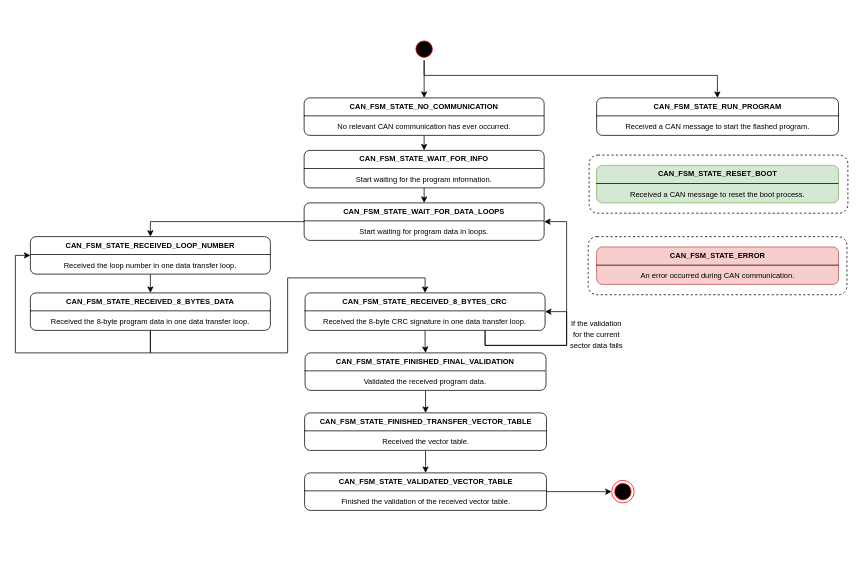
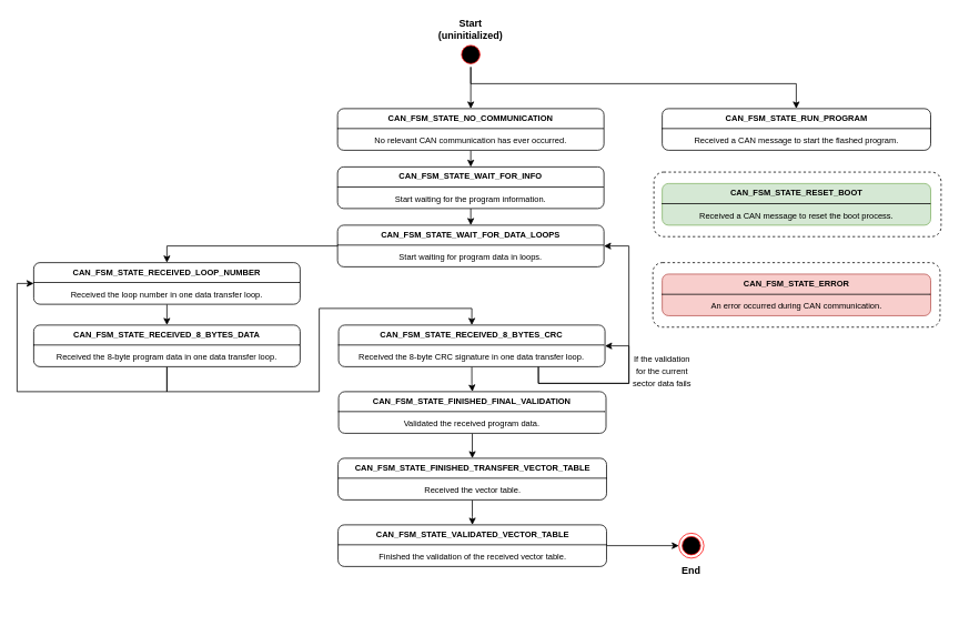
  <mxCell id="0" />
  <mxCell id="1" parent="0" />
  <mxCell id="2" value="" style="rounded=1;whiteSpace=wrap;html=1;dashed=1;" parent="1" vertex="1"><mxGeometry x="785" y="206.25" width="345" height="77.5" as="geometry" /></mxCell>
  <mxCell id="3" value="" style="rounded=1;whiteSpace=wrap;html=1;dashed=1;" parent="1" vertex="1"><mxGeometry x="783.75" y="315" width="345" height="77.5" as="geometry" /></mxCell>
  <mxCell id="4" value="" style="group" parent="1" vertex="1" connectable="0"><mxGeometry x="535" y="20" width="60" height="60" as="geometry" /></mxCell>
  <mxCell id="5" value="" style="ellipse;html=1;shape=startState;fillColor=#000000;strokeColor=#ff0000;" parent="4" vertex="1"><mxGeometry x="15" y="30" width="30" height="30" as="geometry" /></mxCell>
+ <mxCell id="6" value="&lt;b&gt;Start (uninitialized)&lt;/b&gt;" style="text;html=1;align=center;verticalAlign=middle;whiteSpace=wrap;rounded=0;" parent="4" vertex="1"><mxGeometry width="60" height="30" as="geometry" /></mxCell>
  <mxCell id="7" style="edgeStyle=orthogonalEdgeStyle;rounded=0;orthogonalLoop=1;jettySize=auto;html=1;exitX=0.5;exitY=1;exitDx=0;exitDy=0;entryX=0.5;entryY=0;entryDx=0;entryDy=0;" parent="1" source="8" target="10" edge="1"><mxGeometry relative="1" as="geometry" /></mxCell>
  <mxCell id="8" value="&lt;p style=&quot;margin:0px;margin-top:4px;text-align:center;&quot;&gt;&lt;font style=&quot;font-size: 10px;&quot;&gt;&lt;b style=&quot;&quot;&gt;CAN_FSM_STATE_NO_COMMUNICATION&lt;/b&gt;&lt;br&gt;&lt;/font&gt;&lt;/p&gt;&lt;hr size=&quot;1&quot; style=&quot;border-style:solid;&quot;&gt;&lt;div style=&quot;text-align: center; height: 2px;&quot;&gt;&lt;font style=&quot;font-size: 10px;&quot;&gt;No relevant CAN communication has ever occurred.&lt;/font&gt;&lt;/div&gt;" style="verticalAlign=top;align=left;overflow=fill;html=1;whiteSpace=wrap;rounded=1;" parent="1" vertex="1"><mxGeometry x="405" y="130" width="320" height="50" as="geometry" /></mxCell>
  <mxCell id="9" style="edgeStyle=orthogonalEdgeStyle;rounded=0;orthogonalLoop=1;jettySize=auto;html=1;exitX=0.5;exitY=1;exitDx=0;exitDy=0;entryX=0.5;entryY=0;entryDx=0;entryDy=0;" parent="1" source="10" target="12" edge="1"><mxGeometry relative="1" as="geometry" /></mxCell>
  <mxCell id="10" value="&lt;p style=&quot;margin:0px;margin-top:4px;text-align:center;&quot;&gt;&lt;font style=&quot;&quot;&gt;&lt;span style=&quot;font-size: 10px;&quot;&gt;&lt;b&gt;CAN_FSM_STATE_WAIT_FOR_INFO&lt;/b&gt;&lt;/span&gt;&lt;br&gt;&lt;/font&gt;&lt;/p&gt;&lt;hr size=&quot;1&quot; style=&quot;border-style:solid;&quot;&gt;&lt;div style=&quot;text-align: center; height: 2px;&quot;&gt;&lt;font style=&quot;font-size: 10px;&quot;&gt;Start waiting for the program information.&lt;/font&gt;&lt;/div&gt;" style="verticalAlign=top;align=left;overflow=fill;html=1;whiteSpace=wrap;rounded=1;" parent="1" vertex="1"><mxGeometry x="405" y="200" width="320" height="50" as="geometry" /></mxCell>
  <mxCell id="11" style="edgeStyle=orthogonalEdgeStyle;rounded=0;orthogonalLoop=1;jettySize=auto;html=1;exitX=0;exitY=0.5;exitDx=0;exitDy=0;entryX=0.5;entryY=0;entryDx=0;entryDy=0;" parent="1" source="12" target="14" edge="1"><mxGeometry relative="1" as="geometry" /></mxCell>
  <mxCell id="12" value="&lt;p style=&quot;margin:0px;margin-top:4px;text-align:center;&quot;&gt;&lt;font style=&quot;&quot;&gt;&lt;span style=&quot;font-size: 10px;&quot;&gt;&lt;b&gt;CAN_FSM_STATE_WAIT_FOR_DATA_LOOPS&lt;/b&gt;&lt;/span&gt;&lt;br&gt;&lt;/font&gt;&lt;/p&gt;&lt;hr size=&quot;1&quot; style=&quot;border-style:solid;&quot;&gt;&lt;div style=&quot;text-align: center; height: 2px;&quot;&gt;&lt;span style=&quot;font-size: 10px;&quot;&gt;Start waiting for program data in loops.&lt;/span&gt;&lt;/div&gt;" style="verticalAlign=top;align=left;overflow=fill;html=1;whiteSpace=wrap;rounded=1;" parent="1" vertex="1"><mxGeometry x="405" y="270" width="320" height="50" as="geometry" /></mxCell>
  <mxCell id="13" style="edgeStyle=orthogonalEdgeStyle;rounded=0;orthogonalLoop=1;jettySize=auto;html=1;exitX=0.5;exitY=1;exitDx=0;exitDy=0;entryX=0.5;entryY=0;entryDx=0;entryDy=0;" parent="1" source="14" target="17" edge="1"><mxGeometry relative="1" as="geometry" /></mxCell>
  <mxCell id="14" value="&lt;p style=&quot;margin:0px;margin-top:4px;text-align:center;&quot;&gt;&lt;font style=&quot;&quot;&gt;&lt;span style=&quot;font-size: 10px;&quot;&gt;&lt;b&gt;CAN_FSM_STATE_RECEIVED_LOOP_NUMBER&lt;/b&gt;&lt;/span&gt;&lt;br&gt;&lt;/font&gt;&lt;/p&gt;&lt;hr size=&quot;1&quot; style=&quot;border-style:solid;&quot;&gt;&lt;div style=&quot;text-align: center; height: 2px;&quot;&gt;&lt;font style=&quot;font-size: 10px;&quot;&gt;Received the loop number in one data transfer loop.&lt;/font&gt;&lt;/div&gt;" style="verticalAlign=top;align=left;overflow=fill;html=1;whiteSpace=wrap;rounded=1;" parent="1" vertex="1"><mxGeometry x="40" y="315" width="320" height="50" as="geometry" /></mxCell>
  <mxCell id="15" style="edgeStyle=orthogonalEdgeStyle;rounded=0;orthogonalLoop=1;jettySize=auto;html=1;exitX=0.5;exitY=1;exitDx=0;exitDy=0;entryX=0.5;entryY=0;entryDx=0;entryDy=0;" parent="1" source="17" target="20" edge="1"><mxGeometry relative="1" as="geometry"><Array as="points"><mxPoint x="200" y="470" /><mxPoint x="383" y="470" /><mxPoint x="383" y="370" /><mxPoint x="566" y="370" /></Array></mxGeometry></mxCell>
  <mxCell id="16" style="edgeStyle=orthogonalEdgeStyle;rounded=0;orthogonalLoop=1;jettySize=auto;html=1;exitX=0.5;exitY=1;exitDx=0;exitDy=0;entryX=0;entryY=0.5;entryDx=0;entryDy=0;" parent="1" source="17" target="14" edge="1"><mxGeometry relative="1" as="geometry"><Array as="points"><mxPoint x="200" y="470" /><mxPoint x="20" y="470" /><mxPoint x="20" y="340" /></Array></mxGeometry></mxCell>
  <mxCell id="17" value="&lt;p style=&quot;margin:0px;margin-top:4px;text-align:center;&quot;&gt;&lt;font style=&quot;&quot;&gt;&lt;span style=&quot;font-size: 10px;&quot;&gt;&lt;b&gt;CAN_FSM_STATE_RECEIVED_8_BYTES_DATA&lt;/b&gt;&lt;/span&gt;&lt;br&gt;&lt;/font&gt;&lt;/p&gt;&lt;hr size=&quot;1&quot; style=&quot;border-style:solid;&quot;&gt;&lt;div style=&quot;text-align: center; height: 2px;&quot;&gt;&lt;font style=&quot;font-size: 10px;&quot;&gt;Received the 8-byte program data in one data transfer loop.&lt;/font&gt;&lt;/div&gt;" style="verticalAlign=top;align=left;overflow=fill;html=1;whiteSpace=wrap;rounded=1;" parent="1" vertex="1"><mxGeometry x="40" y="390" width="320" height="50" as="geometry" /></mxCell>
  <mxCell id="18" style="edgeStyle=orthogonalEdgeStyle;rounded=0;orthogonalLoop=1;jettySize=auto;html=1;exitX=0.5;exitY=1;exitDx=0;exitDy=0;" parent="1" source="20" target="22" edge="1"><mxGeometry relative="1" as="geometry" /></mxCell>
  <mxCell id="19" style="edgeStyle=orthogonalEdgeStyle;rounded=0;orthogonalLoop=1;jettySize=auto;html=1;exitX=0.75;exitY=1;exitDx=0;exitDy=0;entryX=1;entryY=0.5;entryDx=0;entryDy=0;" parent="1" source="20" target="12" edge="1"><mxGeometry relative="1" as="geometry"><Array as="points"><mxPoint x="646" y="460" /><mxPoint x="755" y="460" /><mxPoint x="755" y="295" /></Array></mxGeometry></mxCell>
  <mxCell id="20" value="&lt;p style=&quot;margin:0px;margin-top:4px;text-align:center;&quot;&gt;&lt;font style=&quot;&quot;&gt;&lt;span style=&quot;font-size: 10px;&quot;&gt;&lt;b&gt;CAN_FSM_STATE_RECEIVED_8_BYTES_CRC&lt;/b&gt;&lt;/span&gt;&lt;br&gt;&lt;/font&gt;&lt;/p&gt;&lt;hr size=&quot;1&quot; style=&quot;border-style:solid;&quot;&gt;&lt;div style=&quot;text-align: center; height: 2px;&quot;&gt;&lt;font style=&quot;font-size: 10px;&quot;&gt;Received the 8-byte CRC signature in one data transfer loop.&lt;/font&gt;&lt;/div&gt;" style="verticalAlign=top;align=left;overflow=fill;html=1;whiteSpace=wrap;rounded=1;" parent="1" vertex="1"><mxGeometry x="406.25" y="390" width="320" height="50" as="geometry" /></mxCell>
  <mxCell id="21" style="edgeStyle=orthogonalEdgeStyle;rounded=0;orthogonalLoop=1;jettySize=auto;html=1;exitX=0.5;exitY=1;exitDx=0;exitDy=0;entryX=0.5;entryY=0;entryDx=0;entryDy=0;" parent="1" source="22" target="24" edge="1"><mxGeometry relative="1" as="geometry" /></mxCell>
  <mxCell id="22" value="&lt;p style=&quot;margin:0px;margin-top:4px;text-align:center;&quot;&gt;&lt;font style=&quot;&quot;&gt;&lt;span style=&quot;font-size: 10px;&quot;&gt;&lt;b&gt;CAN_FSM_STATE_FINISHED_FINAL_VALIDATION&lt;/b&gt;&lt;/span&gt;&lt;br&gt;&lt;/font&gt;&lt;/p&gt;&lt;hr size=&quot;1&quot; style=&quot;border-style:solid;&quot;&gt;&lt;div style=&quot;text-align: center; height: 2px;&quot;&gt;&lt;span style=&quot;font-size: 10px;&quot;&gt;Validated the received program data.&lt;/span&gt;&lt;/div&gt;" style="verticalAlign=top;align=left;overflow=fill;html=1;whiteSpace=wrap;rounded=1;" parent="1" vertex="1"><mxGeometry x="406.25" y="470" width="321.25" height="50" as="geometry" /></mxCell>
  <mxCell id="23" style="edgeStyle=orthogonalEdgeStyle;rounded=0;orthogonalLoop=1;jettySize=auto;html=1;exitX=0.5;exitY=1;exitDx=0;exitDy=0;" parent="1" source="24" target="26" edge="1"><mxGeometry relative="1" as="geometry" /></mxCell>
  <mxCell id="24" value="&lt;p style=&quot;margin:0px;margin-top:4px;text-align:center;&quot;&gt;&lt;font style=&quot;&quot;&gt;&lt;span style=&quot;font-size: 10px;&quot;&gt;&lt;b&gt;CAN_FSM_STATE_FINISHED_TRANSFER_VECTOR_TABLE&lt;/b&gt;&lt;/span&gt;&lt;br&gt;&lt;/font&gt;&lt;/p&gt;&lt;hr size=&quot;1&quot; style=&quot;border-style:solid;&quot;&gt;&lt;div style=&quot;text-align: center; height: 2px;&quot;&gt;&lt;font style=&quot;font-size: 10px;&quot;&gt;Received the vector table.&lt;/font&gt;&lt;/div&gt;" style="verticalAlign=top;align=left;overflow=fill;html=1;whiteSpace=wrap;rounded=1;" parent="1" vertex="1"><mxGeometry x="405.63" y="550" width="322.5" height="50" as="geometry" /></mxCell>
  <mxCell id="25" style="edgeStyle=orthogonalEdgeStyle;rounded=0;orthogonalLoop=1;jettySize=auto;html=1;exitX=1;exitY=0.5;exitDx=0;exitDy=0;" parent="1" source="26" target="32" edge="1"><mxGeometry relative="1" as="geometry" /></mxCell>
  <mxCell id="26" value="&lt;p style=&quot;margin:0px;margin-top:4px;text-align:center;&quot;&gt;&lt;font style=&quot;&quot;&gt;&lt;span style=&quot;font-size: 10px;&quot;&gt;&lt;b&gt;CAN_FSM_STATE_VALIDATED_VECTOR_TABLE&lt;/b&gt;&lt;/span&gt;&lt;br&gt;&lt;/font&gt;&lt;/p&gt;&lt;hr size=&quot;1&quot; style=&quot;border-style:solid;&quot;&gt;&lt;div style=&quot;text-align: center; height: 2px;&quot;&gt;&lt;font style=&quot;font-size: 10px;&quot;&gt;Finished the validation of the received vector table.&lt;/font&gt;&lt;/div&gt;" style="verticalAlign=top;align=left;overflow=fill;html=1;whiteSpace=wrap;rounded=1;" parent="1" vertex="1"><mxGeometry x="405.63" y="630" width="322.5" height="50" as="geometry" /></mxCell>
  <mxCell id="27" value="&lt;p style=&quot;margin:0px;margin-top:4px;text-align:center;&quot;&gt;&lt;font style=&quot;&quot;&gt;&lt;span style=&quot;font-size: 10px;&quot;&gt;&lt;b&gt;CAN_FSM_STATE_ERROR&lt;/b&gt;&lt;/span&gt;&lt;br&gt;&lt;/font&gt;&lt;/p&gt;&lt;hr size=&quot;1&quot; style=&quot;border-style:solid;&quot;&gt;&lt;div style=&quot;text-align: center; height: 2px;&quot;&gt;&lt;font style=&quot;font-size: 10px;&quot;&gt;An error occurred during CAN communication.&lt;/font&gt;&lt;/div&gt;" style="verticalAlign=top;align=left;overflow=fill;html=1;whiteSpace=wrap;rounded=1;fillColor=#f8cecc;strokeColor=#b85450;" parent="1" vertex="1"><mxGeometry x="795" y="328.75" width="322.5" height="50" as="geometry" /></mxCell>
  <mxCell id="28" value="&lt;p style=&quot;margin:0px;margin-top:4px;text-align:center;&quot;&gt;&lt;font style=&quot;&quot;&gt;&lt;span style=&quot;font-size: 10px;&quot;&gt;&lt;b&gt;CAN_FSM_STATE_RUN_PROGRAM&lt;/b&gt;&lt;/span&gt;&lt;br&gt;&lt;/font&gt;&lt;/p&gt;&lt;hr size=&quot;1&quot; style=&quot;border-style:solid;&quot;&gt;&lt;div style=&quot;text-align: center; height: 2px;&quot;&gt;&lt;font style=&quot;font-size: 10px;&quot;&gt;Received a CAN message to start the flashed program.&lt;/font&gt;&lt;/div&gt;" style="verticalAlign=top;align=left;overflow=fill;html=1;whiteSpace=wrap;rounded=1;" parent="1" vertex="1"><mxGeometry x="795" y="130" width="322.5" height="50" as="geometry" /></mxCell>
  <mxCell id="29" value="&lt;p style=&quot;margin:0px;margin-top:4px;text-align:center;&quot;&gt;&lt;font style=&quot;&quot;&gt;&lt;span style=&quot;font-size: 10px;&quot;&gt;&lt;b&gt;CAN_FSM_STATE_RESET_BOOT&lt;/b&gt;&lt;/span&gt;&lt;br&gt;&lt;/font&gt;&lt;/p&gt;&lt;hr size=&quot;1&quot; style=&quot;border-style:solid;&quot;&gt;&lt;div style=&quot;text-align: center; height: 2px;&quot;&gt;&lt;font style=&quot;font-size: 10px;&quot;&gt;Received a CAN message to reset the boot process.&lt;/font&gt;&lt;/div&gt;" style="verticalAlign=top;align=left;overflow=fill;html=1;whiteSpace=wrap;rounded=1;fillColor=#d5e8d4;strokeColor=#82b366;" parent="1" vertex="1"><mxGeometry x="795" y="220" width="322.5" height="50" as="geometry" /></mxCell>
  <mxCell id="30" style="edgeStyle=orthogonalEdgeStyle;rounded=0;orthogonalLoop=1;jettySize=auto;html=1;exitX=0.5;exitY=1;exitDx=0;exitDy=0;entryX=0.5;entryY=0;entryDx=0;entryDy=0;" parent="1" source="5" target="8" edge="1"><mxGeometry relative="1" as="geometry" /></mxCell>
  <mxCell id="31" style="edgeStyle=orthogonalEdgeStyle;rounded=0;orthogonalLoop=1;jettySize=auto;html=1;" parent="1" source="5" target="28" edge="1"><mxGeometry relative="1" as="geometry"><Array as="points"><mxPoint x="565" y="100" /><mxPoint x="956" y="100" /></Array></mxGeometry></mxCell>
  <mxCell id="32" value="" style="ellipse;html=1;shape=endState;fillColor=#000000;strokeColor=#ff0000;" parent="1" vertex="1"><mxGeometry x="815" y="640" width="30" height="30" as="geometry" /></mxCell>
  <mxCell id="33" value="" style="group" parent="1" vertex="1" connectable="0"><mxGeometry x="800" y="670" width="60" height="60" as="geometry" /></mxCell>
+ <mxCell id="34" value="&lt;b&gt;End&lt;/b&gt;" style="text;html=1;align=center;verticalAlign=middle;whiteSpace=wrap;rounded=0;" parent="33" vertex="1"><mxGeometry width="60" height="30" as="geometry" /></mxCell>
  <mxCell id="35" value="&lt;font style=&quot;font-size: 10px;&quot;&gt;If the validation for the current sector data fails&lt;/font&gt;" style="text;html=1;align=center;verticalAlign=middle;whiteSpace=wrap;rounded=0;" parent="1" vertex="1"><mxGeometry x="755" y="430" width="80" height="30" as="geometry" /></mxCell>
  <mxCell id="36" style="edgeStyle=orthogonalEdgeStyle;rounded=0;orthogonalLoop=1;jettySize=auto;html=1;exitX=0.75;exitY=1;exitDx=0;exitDy=0;entryX=1;entryY=0.5;entryDx=0;entryDy=0;" parent="1" source="20" target="20" edge="1"><mxGeometry relative="1" as="geometry"><Array as="points"><mxPoint x="646" y="460" /><mxPoint x="755" y="460" /><mxPoint x="755" y="415" /></Array></mxGeometry></mxCell>
